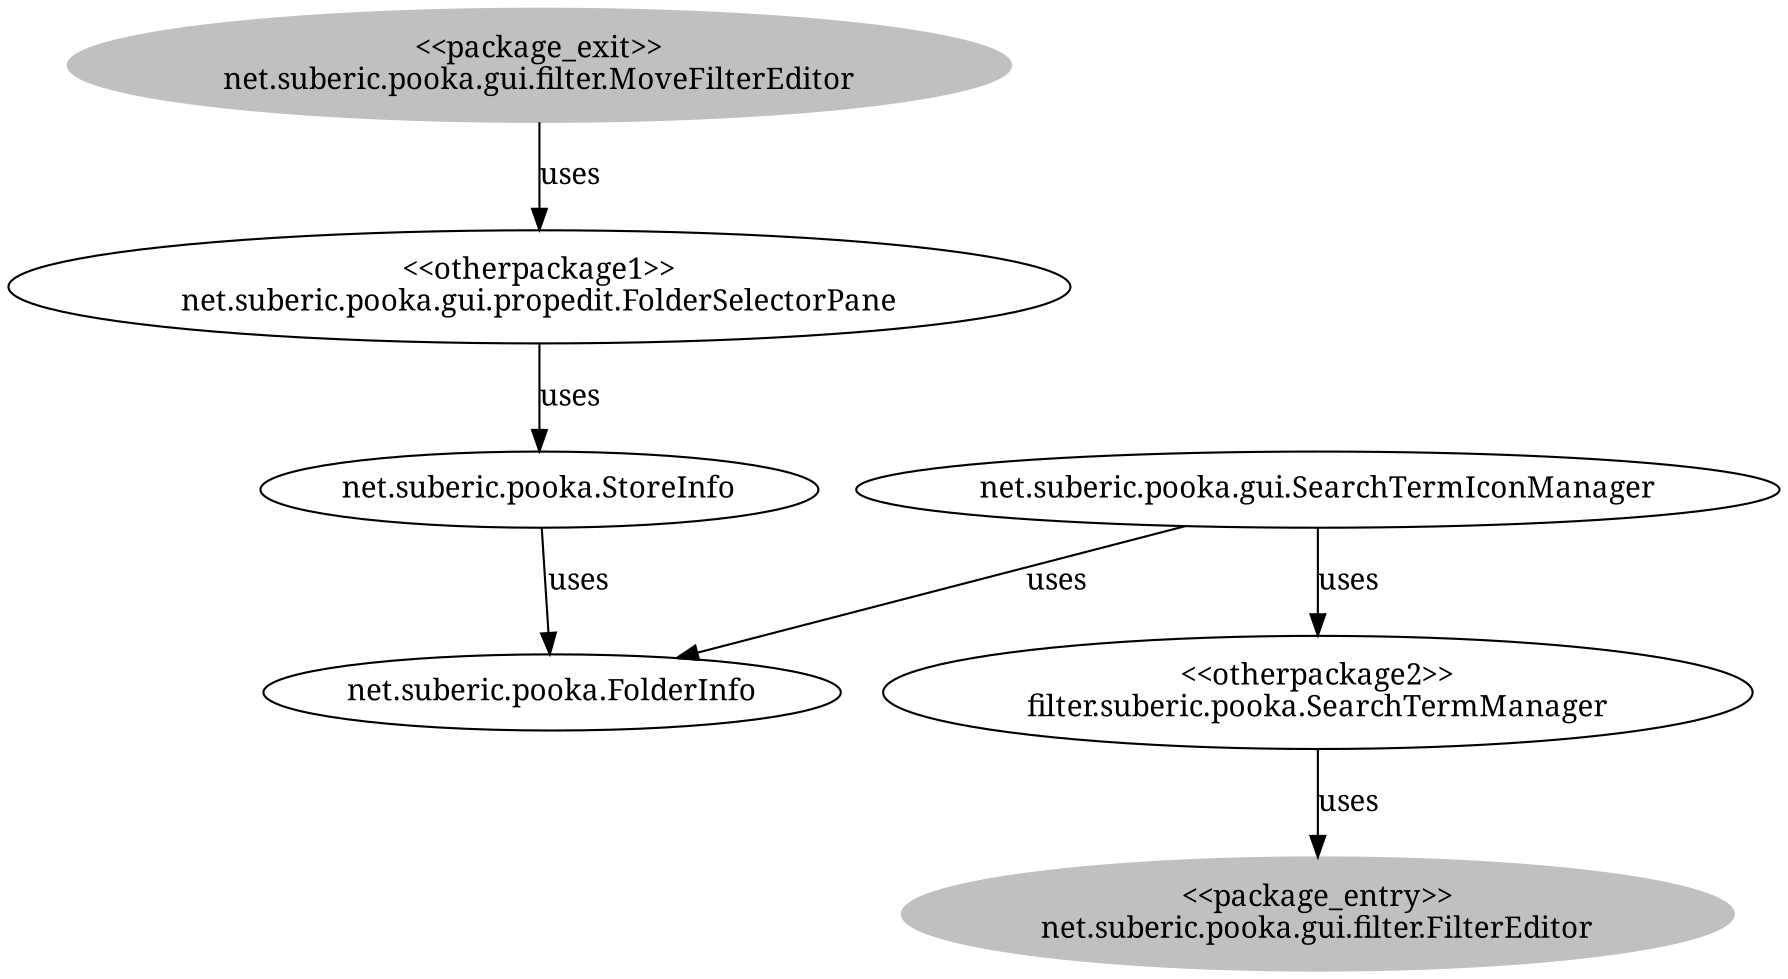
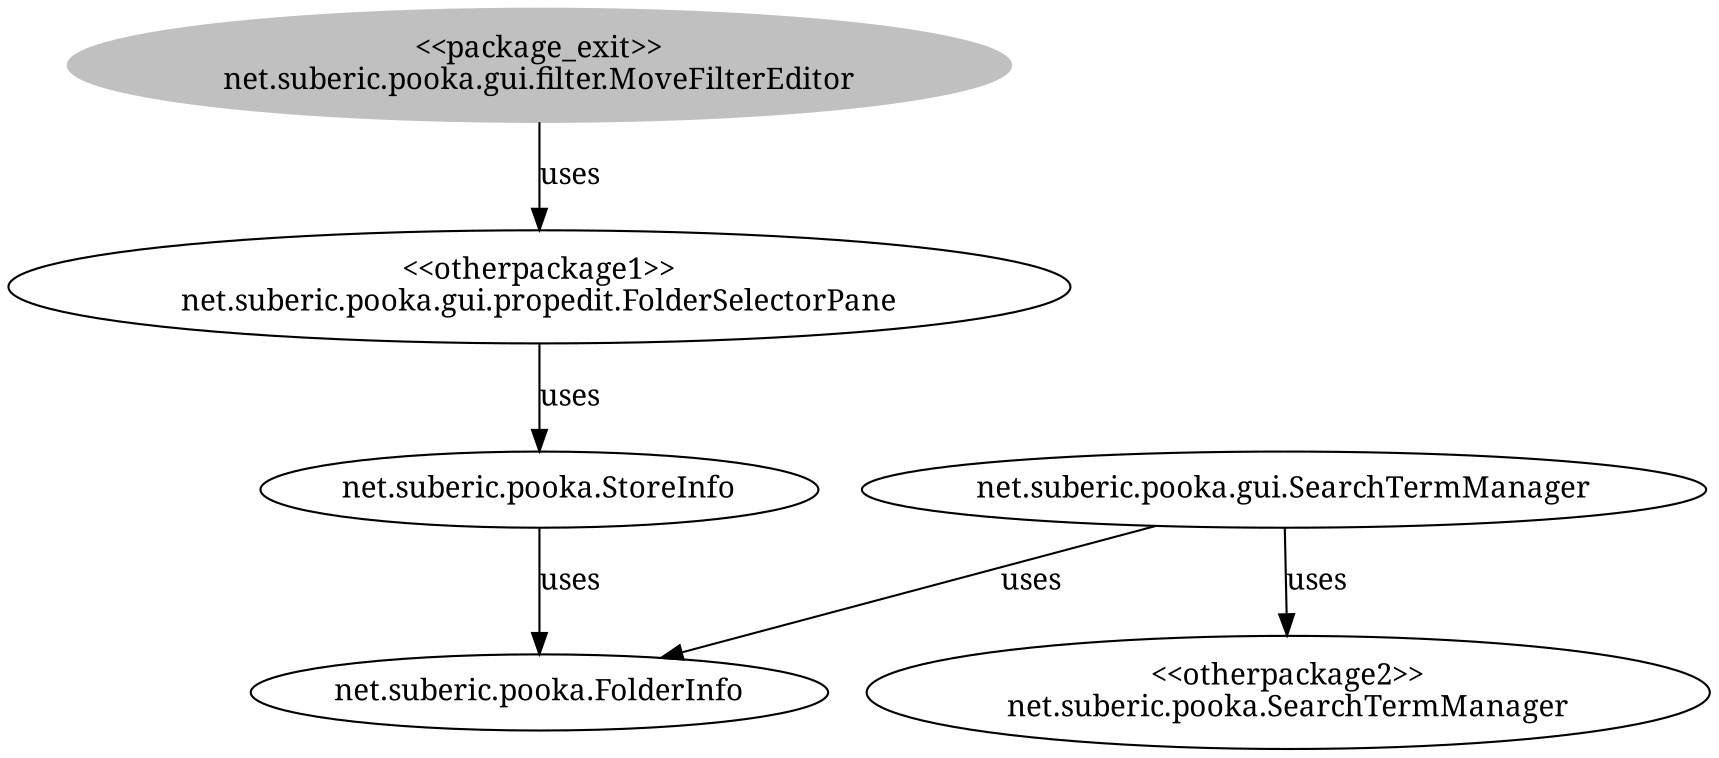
  digraph {
    fontname="Noto Serif"
    node [fontname="Noto Serif"]
    edge [fontname="Noto Serif"]
    n1 [color=grey label="<<package_exit>>\nnet.suberic.pooka.gui.filter.MoveFilterEditor" style=filled]
    n2 [label="<<otherpackage1>>\nnet.suberic.pooka.gui.propedit.FolderSelectorPane"]
    n3 [label="net.suberic.pooka.StoreInfo"]
-   n4 [color=grey label="<<package_entry>>\nnet.suberic.pooka.gui.filter.FilterEditor" style=filled]
    n5 [label="net.suberic.pooka.FolderInfo"]
-   n6 [label="<<otherpackage2>>\nfilter.suberic.pooka.SearchTermManager"]
-   n7 [label="net.suberic.pooka.gui.SearchTermIconManager"]
+   n6 [label="<<otherpackage2>>\nnet.suberic.pooka.SearchTermManager"]
+   n7 [label="net.suberic.pooka.gui.SearchTermManager"]
    n1 -> n2 [label=uses]
    n2 -> n3 [label=uses]
    n3 -> n5 [label=uses]
-   n6 -> n4 [label=uses]
    n7 -> n5 [label=uses]
    n7 -> n6 [label=uses]
  }
